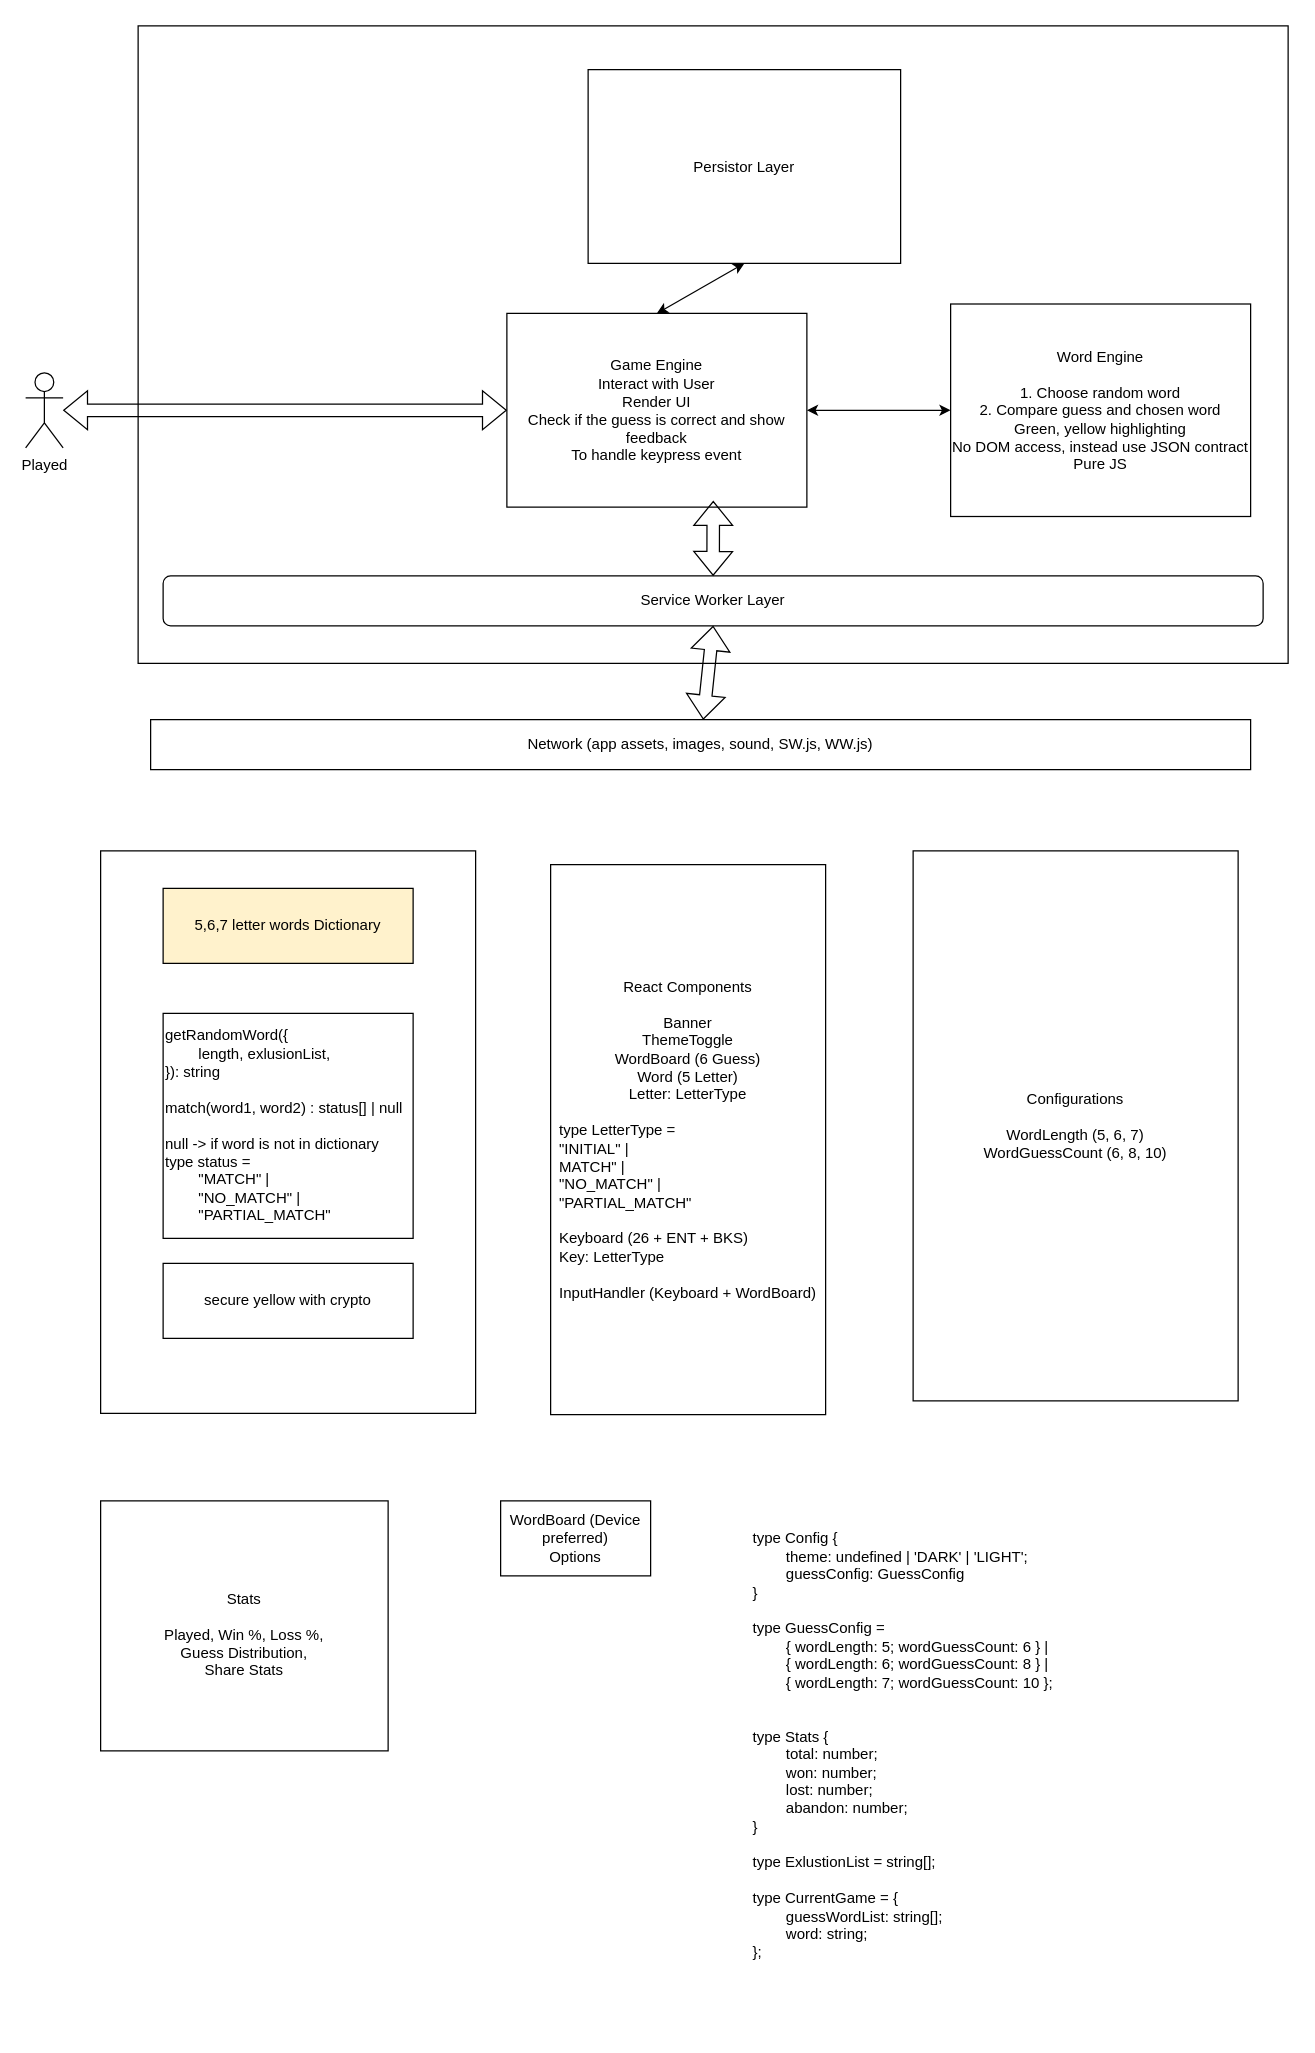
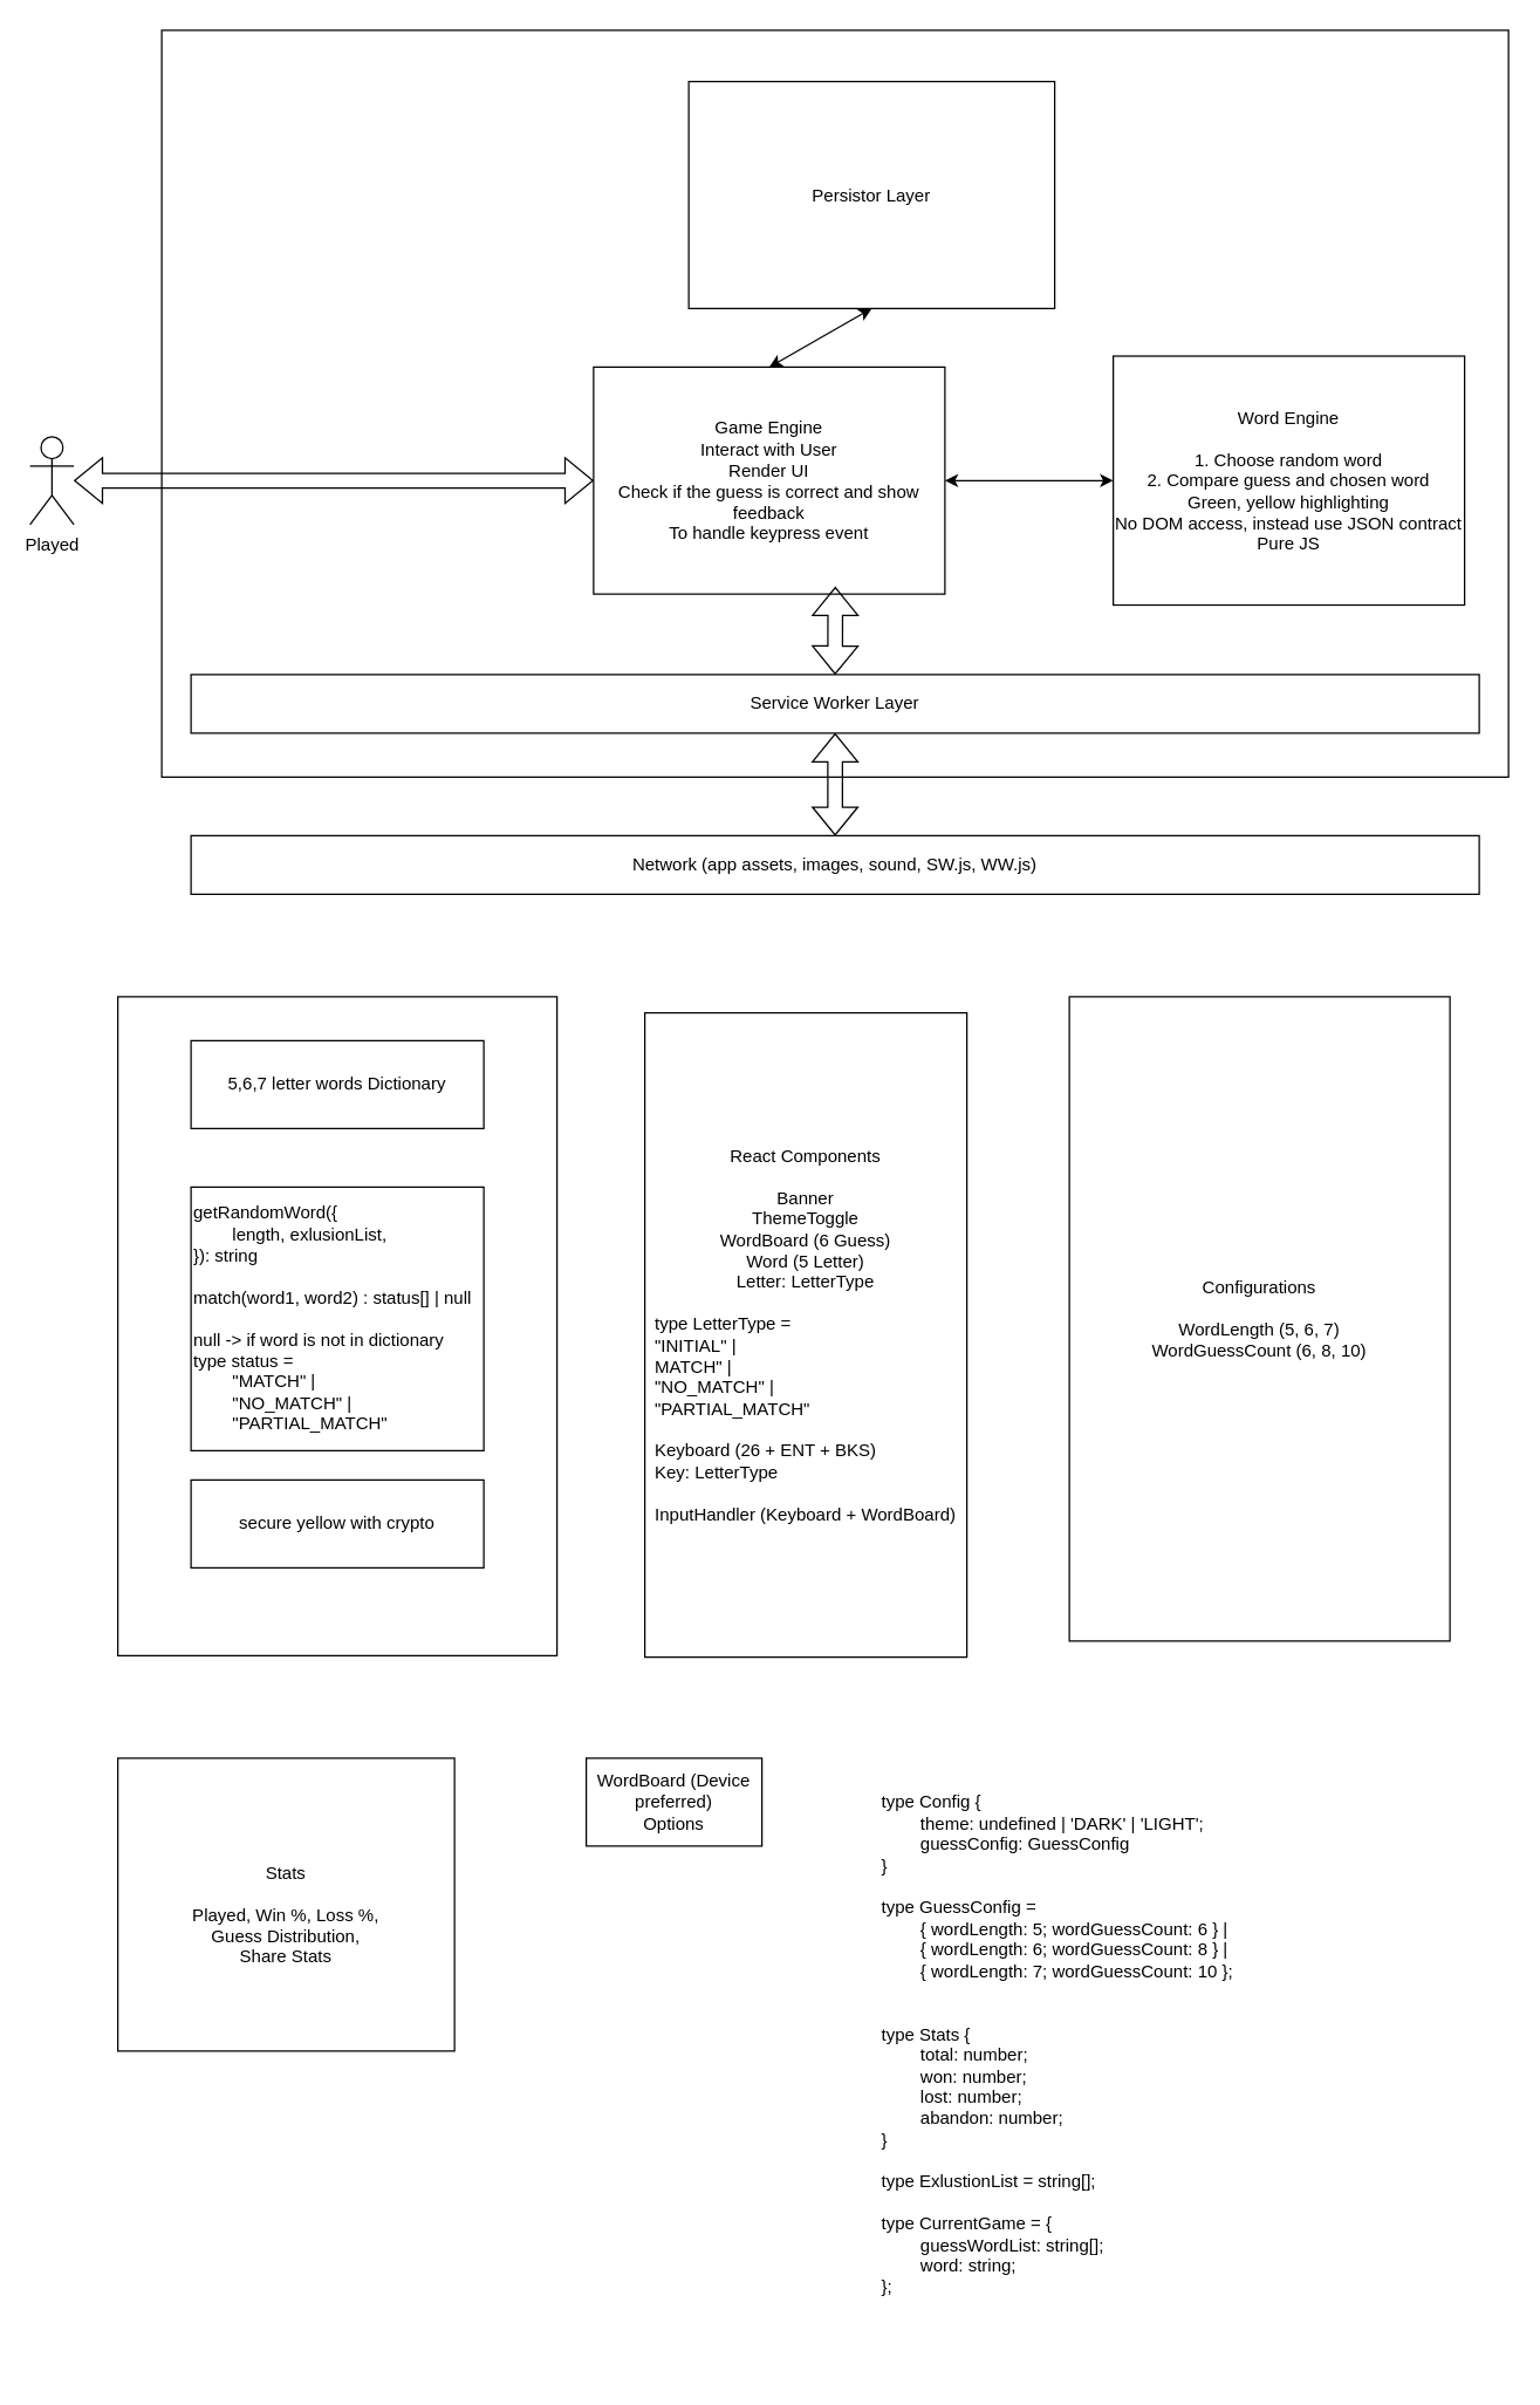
  <mxCell id="0" />
  <mxCell id="1" parent="0" />
  <mxCell id="2" value="" style="rounded=0;whiteSpace=wrap;html=1;" parent="1" vertex="1"><mxGeometry x="110" y="20" width="920" height="510" as="geometry" /></mxCell>
  <mxCell id="3" value="&lt;div&gt;&lt;span&gt;Word Engine&lt;/span&gt;&lt;/div&gt;&lt;div&gt;&lt;br&gt;&lt;/div&gt;1. Choose random word&lt;br&gt;2. Compare guess and chosen word&lt;br&gt;Green, yellow highlighting&lt;br&gt;No DOM access, instead use JSON contract&lt;br&gt;Pure JS" style="rounded=0;whiteSpace=wrap;html=1;align=center;" parent="1" vertex="1"><mxGeometry x="760" y="242.5" width="240" height="170" as="geometry" /></mxCell>
  <mxCell id="4" value="Game Engine&lt;br&gt;Interact with User&lt;br&gt;Render UI&lt;br&gt;Check if the guess is correct and show feedback&lt;br&gt;To handle keypress event" style="rounded=0;whiteSpace=wrap;html=1;" parent="1" vertex="1"><mxGeometry x="405" y="250" width="240" height="155" as="geometry" /></mxCell>
  <mxCell id="5" value="Persistor Layer" style="rounded=0;whiteSpace=wrap;html=1;" parent="1" vertex="1"><mxGeometry x="470" y="55" width="250" height="155" as="geometry" /></mxCell>
  <mxCell id="6" value="" style="endArrow=classic;startArrow=classic;html=1;rounded=0;entryX=0.5;entryY=1;entryDx=0;entryDy=0;exitX=0.5;exitY=0;exitDx=0;exitDy=0;" parent="1" source="4" target="5" edge="1"><mxGeometry width="50" height="50" relative="1" as="geometry"><mxPoint x="790" y="340" as="sourcePoint" /><mxPoint x="840" y="290" as="targetPoint" /></mxGeometry></mxCell>
  <mxCell id="7" value="" style="endArrow=classic;startArrow=classic;html=1;rounded=0;exitX=1;exitY=0.5;exitDx=0;exitDy=0;entryX=0;entryY=0.5;entryDx=0;entryDy=0;" parent="1" source="4" target="3" edge="1"><mxGeometry width="50" height="50" relative="1" as="geometry"><mxPoint x="790" y="340" as="sourcePoint" /><mxPoint x="840" y="290" as="targetPoint" /></mxGeometry></mxCell>
  <mxCell id="8" value="Played" style="shape=umlActor;verticalLabelPosition=bottom;verticalAlign=top;html=1;outlineConnect=0;" parent="1" vertex="1"><mxGeometry x="20" y="297.5" width="30" height="60" as="geometry" /></mxCell>
  <mxCell id="9" value="" style="shape=flexArrow;endArrow=classic;startArrow=classic;html=1;rounded=0;entryX=0;entryY=0.5;entryDx=0;entryDy=0;" parent="1" source="8" target="4" edge="1"><mxGeometry width="100" height="100" relative="1" as="geometry"><mxPoint x="760" y="310" as="sourcePoint" /><mxPoint x="860" y="210" as="targetPoint" /></mxGeometry></mxCell>
- <mxCell id="10" value="Service Worker Layer" style="whiteSpace=wrap;html=1;rounded=1;" parent="1" vertex="1"><mxGeometry x="130" y="460" width="880" height="40" as="geometry" /></mxCell>
- <mxCell id="11" value="Network (app assets, images, sound, SW.js, WW.js)" style="rounded=0;whiteSpace=wrap;html=1;" parent="1" vertex="1"><mxGeometry x="120" y="575" width="880" height="40" as="geometry" /></mxCell>
+ <mxCell id="10" value="Service Worker Layer" style="rounded=0;whiteSpace=wrap;html=1;" parent="1" vertex="1"><mxGeometry x="130" y="460" width="880" height="40" as="geometry" /></mxCell>
+ <mxCell id="11" value="Network (app assets, images, sound, SW.js, WW.js)" style="rounded=0;whiteSpace=wrap;html=1;" parent="1" vertex="1"><mxGeometry x="130" y="570" width="880" height="40" as="geometry" /></mxCell>
  <mxCell id="12" value="" style="shape=flexArrow;endArrow=classic;startArrow=classic;html=1;rounded=0;entryX=0.5;entryY=1;entryDx=0;entryDy=0;" parent="1" source="11" target="10" edge="1"><mxGeometry width="100" height="100" relative="1" as="geometry"><mxPoint x="760" y="410" as="sourcePoint" /><mxPoint x="860" y="310" as="targetPoint" /></mxGeometry></mxCell>
  <mxCell id="13" value="" style="shape=flexArrow;endArrow=classic;startArrow=classic;html=1;rounded=0;exitX=0.5;exitY=0;exitDx=0;exitDy=0;entryX=0.688;entryY=0.968;entryDx=0;entryDy=0;entryPerimeter=0;" parent="1" source="10" target="4" edge="1"><mxGeometry width="100" height="100" relative="1" as="geometry"><mxPoint x="500" y="410" as="sourcePoint" /><mxPoint x="570" y="410" as="targetPoint" /></mxGeometry></mxCell>
  <mxCell id="14" value="" style="rounded=0;whiteSpace=wrap;html=1;" parent="1" vertex="1"><mxGeometry x="80" y="680" width="300" height="450" as="geometry" /></mxCell>
- <mxCell id="15" value="5,6,7 letter words Dictionary" style="rounded=0;whiteSpace=wrap;html=1;fillColor=#fff2cc;" parent="1" vertex="1"><mxGeometry x="130" y="710" width="200" height="60" as="geometry" /></mxCell>
+ <mxCell id="15" value="5,6,7 letter words Dictionary" style="rounded=0;whiteSpace=wrap;html=1;" parent="1" vertex="1"><mxGeometry x="130" y="710" width="200" height="60" as="geometry" /></mxCell>
  <mxCell id="16" value="getRandomWord({&lt;br&gt;&lt;span style=&quot;white-space: pre&quot;&gt;&#09;&lt;/span&gt;length, exlusionList,&lt;br&gt;}): string&lt;br&gt;&lt;br&gt;match(word1, word2) : status[] | null&lt;br&gt;&lt;br&gt;null -&amp;gt; if word is not in dictionary&lt;br&gt;type status = &lt;span style=&quot;white-space: pre&quot;&gt;&#09;&lt;/span&gt;&lt;br&gt;&lt;span style=&quot;white-space: pre&quot;&gt;&#09;&lt;/span&gt;&quot;MATCH&quot; | &lt;span style=&quot;white-space: pre&quot;&gt;&#09;&lt;/span&gt;&lt;br&gt;&lt;span style=&quot;white-space: pre&quot;&gt;&#09;&lt;/span&gt;&quot;NO_MATCH&quot; | &lt;span style=&quot;white-space: pre&quot;&gt;&#09;&lt;/span&gt;&quot;PARTIAL_MATCH&quot;" style="rounded=0;whiteSpace=wrap;html=1;align=left;" parent="1" vertex="1"><mxGeometry x="130" y="810" width="200" height="180" as="geometry" /></mxCell>
  <mxCell id="17" value="secure yellow with crypto" style="rounded=0;whiteSpace=wrap;html=1;" parent="1" vertex="1"><mxGeometry x="130" y="1010" width="200" height="60" as="geometry" /></mxCell>
  <mxCell id="18" value="React Components&lt;br&gt;&lt;br&gt;Banner&lt;br&gt;ThemeToggle&lt;br&gt;WordBoard (6 Guess)&lt;br&gt;Word (5 Letter)&lt;br&gt;Letter: LetterType&lt;br&gt;&lt;br&gt;&lt;div style=&quot;text-align: left&quot;&gt;&lt;span&gt;type LetterType =&amp;nbsp;&lt;/span&gt;&lt;/div&gt;&lt;div style=&quot;text-align: left&quot;&gt;&lt;span&gt;&quot;INITIAL&quot; |&lt;/span&gt;&lt;/div&gt;&lt;div&gt;&lt;div style=&quot;text-align: left&quot;&gt;&lt;span&gt;MATCH&quot; |&amp;nbsp;&lt;/span&gt;&lt;/div&gt;&lt;span&gt;&lt;div style=&quot;text-align: left&quot;&gt;&lt;span&gt;&quot;NO_MATCH&quot; |&lt;/span&gt;&lt;span&gt;&amp;nbsp;&lt;/span&gt;&lt;/div&gt;&#09;&lt;/span&gt;&lt;/div&gt;&lt;div style=&quot;text-align: left&quot;&gt;&quot;PARTIAL_MATCH&quot;&lt;br&gt;&lt;/div&gt;&lt;div style=&quot;text-align: left&quot;&gt;&lt;br&gt;&lt;/div&gt;&lt;div style=&quot;text-align: left&quot;&gt;Keyboard (26 + ENT + BKS)&lt;/div&gt;&lt;div style=&quot;text-align: left&quot;&gt;Key: LetterType&lt;/div&gt;&lt;div style=&quot;text-align: left&quot;&gt;&lt;br&gt;&lt;/div&gt;&lt;div style=&quot;text-align: left&quot;&gt;InputHandler (Keyboard + WordBoard)&lt;/div&gt;" style="rounded=0;whiteSpace=wrap;html=1;" parent="1" vertex="1"><mxGeometry x="440" y="691" width="220" height="440" as="geometry" /></mxCell>
  <mxCell id="19" value="Configurations&lt;br&gt;&lt;br&gt;WordLength (5, 6, 7)&lt;br&gt;WordGuessCount (6, 8, 10)" style="rounded=0;whiteSpace=wrap;html=1;" parent="1" vertex="1"><mxGeometry x="730" y="680" width="260" height="440" as="geometry" /></mxCell>
  <mxCell id="20" value="&lt;br&gt;Stats&lt;br&gt;&lt;br&gt;Played, Win %, Loss %, &lt;br&gt;Guess Distribution,&lt;br&gt;Share Stats" style="rounded=0;whiteSpace=wrap;html=1;" parent="1" vertex="1"><mxGeometry x="80" y="1200" width="230" height="200" as="geometry" /></mxCell>
  <mxCell id="21" value="WordBoard (Device preferred)&lt;br&gt;Options" style="rounded=0;whiteSpace=wrap;html=1;" parent="1" vertex="1"><mxGeometry x="400" y="1200" width="120" height="60" as="geometry" /></mxCell>
  <mxCell id="22" value="&lt;div&gt;type Config {&lt;/div&gt;&lt;div&gt;&lt;span&gt;&#09;&lt;/span&gt;&lt;span&gt;&#09;&lt;/span&gt;&lt;span style=&quot;white-space: pre&quot;&gt;&#09;&lt;/span&gt;theme: undefined | 'DARK' | 'LIGHT';&lt;/div&gt;&lt;div&gt;&lt;span&gt;&#09;&lt;/span&gt;&lt;span&gt;&#09;&lt;/span&gt;&lt;span style=&quot;white-space: pre&quot;&gt;&#09;&lt;/span&gt;guessConfig: GuessConfig&lt;/div&gt;&lt;div&gt;}&lt;/div&gt;&lt;div&gt;&lt;br&gt;&lt;/div&gt;&lt;div&gt;type GuessConfig =&amp;nbsp;&lt;/div&gt;&lt;div&gt;&lt;span&gt;&#09;&lt;/span&gt;&lt;span&gt;&#09;&lt;/span&gt;&lt;span style=&quot;white-space: pre&quot;&gt;&#09;&lt;/span&gt;{ wordLength: 5; wordGuessCount: 6 } |&lt;/div&gt;&lt;div&gt;&lt;span&gt;&#09;&lt;/span&gt;&lt;span&gt;&#09;&lt;/span&gt;&lt;span style=&quot;white-space: pre&quot;&gt;&#09;&lt;/span&gt;{ wordLength: 6; wordGuessCount: 8 } |&lt;/div&gt;&lt;div&gt;&lt;span&gt;&#09;&lt;/span&gt;&lt;span&gt;&#09;&lt;/span&gt;&lt;span style=&quot;white-space: pre&quot;&gt;&#09;&lt;/span&gt;{ wordLength: 7; wordGuessCount: 10 };&lt;/div&gt;&lt;div&gt;&lt;br&gt;&lt;/div&gt;&lt;div&gt;&lt;div&gt;&lt;br&gt;&lt;/div&gt;&lt;div&gt;type Stats {&lt;/div&gt;&lt;div&gt;&lt;span&gt;&#09;&lt;/span&gt;&lt;span style=&quot;white-space: pre&quot;&gt;&#09;&lt;/span&gt;total: number;&lt;/div&gt;&lt;div&gt;&lt;span&gt;&#09;&lt;/span&gt;&lt;span style=&quot;white-space: pre&quot;&gt;&#09;&lt;/span&gt;won: number;&lt;/div&gt;&lt;div&gt;&lt;span&gt;&#09;&lt;/span&gt;&lt;span style=&quot;white-space: pre&quot;&gt;&#09;&lt;/span&gt;lost: number;&lt;/div&gt;&lt;div&gt;&lt;span&gt;&#09;&lt;/span&gt;&lt;span style=&quot;white-space: pre&quot;&gt;&#09;&lt;/span&gt;abandon: number;&lt;/div&gt;&lt;div&gt;}&lt;/div&gt;&lt;div&gt;&lt;br&gt;&lt;/div&gt;&lt;div&gt;type ExlustionList = string[];&lt;/div&gt;&lt;div&gt;&lt;br&gt;&lt;/div&gt;&lt;div&gt;type CurrentGame = {&lt;/div&gt;&lt;div&gt;&lt;span&gt;&#09;&lt;/span&gt;&lt;span style=&quot;white-space: pre&quot;&gt;&#09;&lt;/span&gt;guessWordList: string[];&lt;/div&gt;&lt;div&gt;&lt;span&gt;&#09;&lt;/span&gt;&lt;span style=&quot;white-space: pre&quot;&gt;&#09;&lt;/span&gt;word: string;&lt;/div&gt;&lt;div&gt;};&lt;/div&gt;&lt;/div&gt;&lt;div&gt;&lt;br&gt;&lt;/div&gt;&lt;div&gt;&lt;br&gt;&lt;/div&gt;" style="text;html=1;strokeColor=none;fillColor=none;align=left;verticalAlign=middle;whiteSpace=wrap;rounded=0;" parent="1" vertex="1"><mxGeometry x="600" y="1200" width="280" height="420" as="geometry" /></mxCell>
